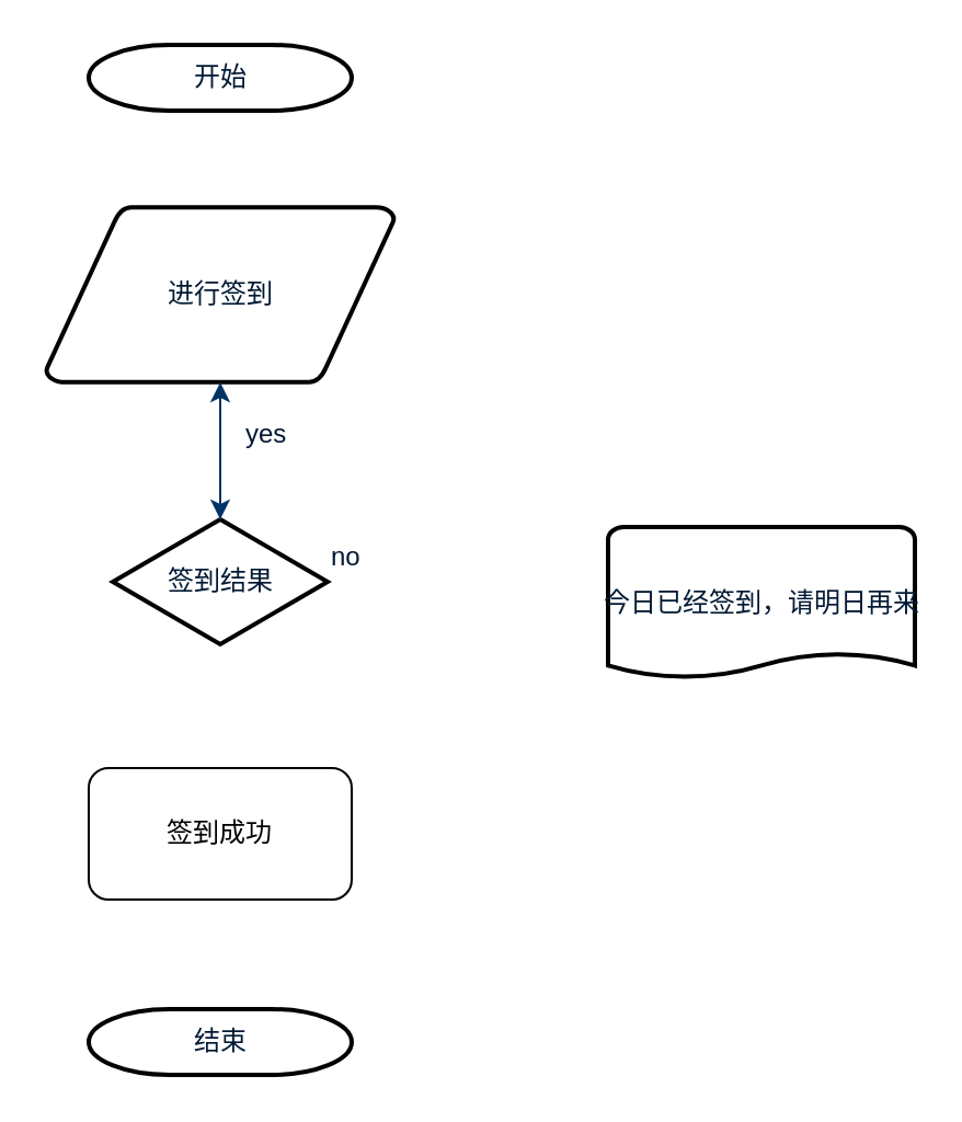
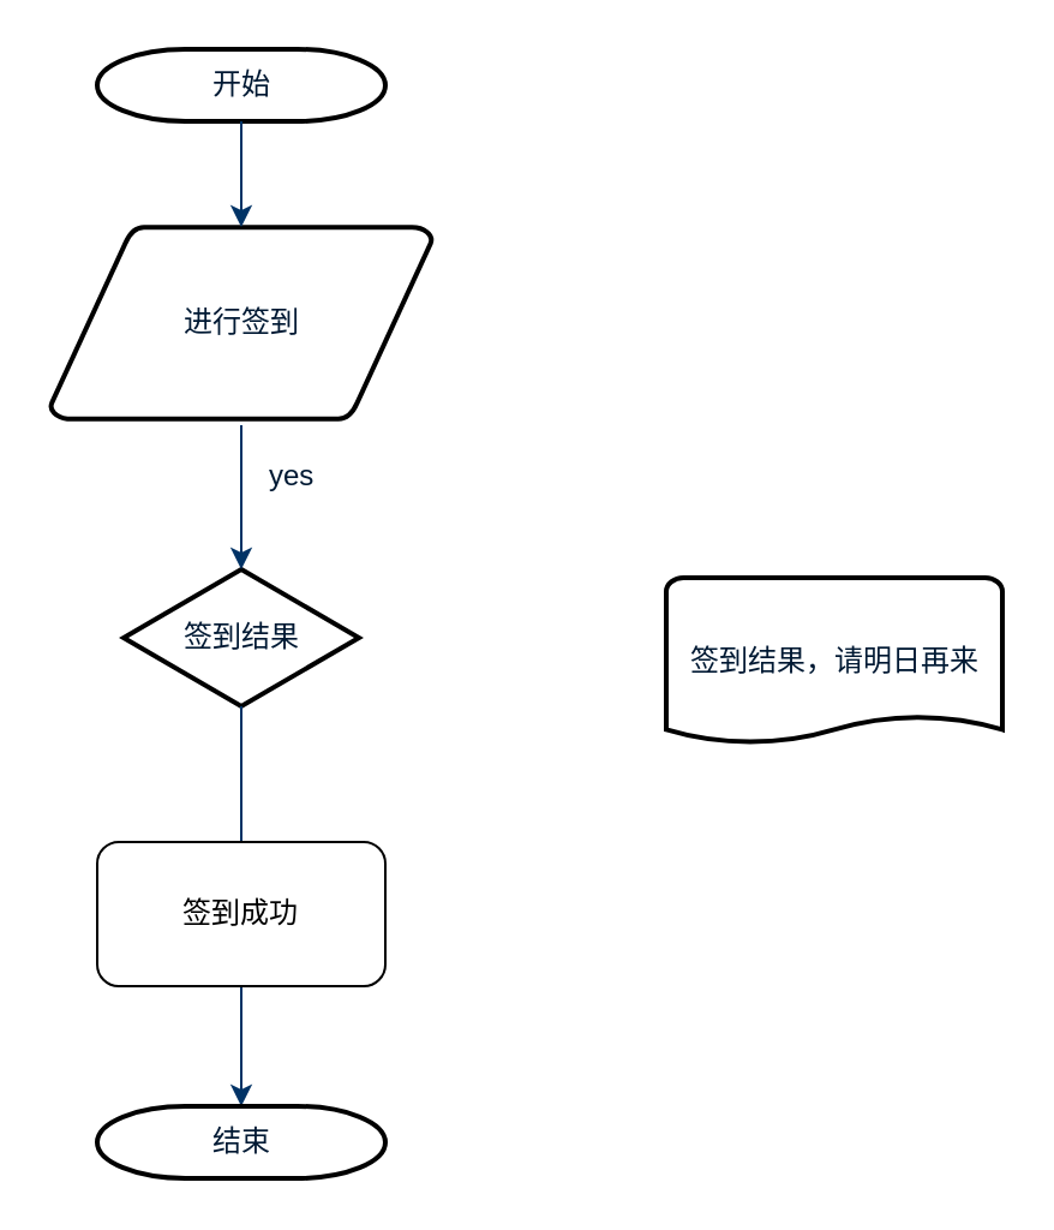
  <mxCell id="0" />
  <mxCell id="1" parent="0" />
  <mxCell id="2" value="开始" style="shape=mxgraph.flowchart.terminator;fillColor=#FFFFFF;strokeColor=#000000;strokeWidth=2;gradientColor=none;gradientDirection=north;fontColor=#001933;fontStyle=0;html=1;" parent="1" vertex="1"><mxGeometry x="40" y="20" width="120" height="30" as="geometry" /></mxCell>
  <mxCell id="3" value="进行签到" style="shape=mxgraph.flowchart.data;fillColor=#FFFFFF;strokeColor=#000000;strokeWidth=2;gradientColor=none;gradientDirection=north;fontColor=#001933;fontStyle=0;html=1;" parent="1" vertex="1"><mxGeometry x="20.5" y="94" width="159" height="80" as="geometry" /></mxCell>
  <mxCell id="4" value="签到结果" style="shape=mxgraph.flowchart.decision;fillColor=#FFFFFF;strokeColor=#000000;strokeWidth=2;gradientColor=none;gradientDirection=north;fontColor=#001933;fontStyle=0;html=1;" parent="1" vertex="1"><mxGeometry x="51" y="236.5" width="98" height="57" as="geometry" /></mxCell>
+ <mxCell id="5" style="fontColor=#001933;fontStyle=1;strokeColor=#003366;strokeWidth=1;html=1;" parent="1" source="2" target="3" edge="1"><mxGeometry relative="1" as="geometry" /></mxCell>
  <mxCell id="6" style="entryX=0.5;entryY=0;entryPerimeter=0;fontColor=#001933;fontStyle=1;strokeColor=#003366;strokeWidth=1;html=1;" parent="1" target="4" edge="1"><mxGeometry relative="1" as="geometry"><mxPoint x="100" y="176.5" as="sourcePoint" /></mxGeometry></mxCell>
  <mxCell id="7" value="yes" style="text;fontColor=#001933;fontStyle=0;html=1;strokeColor=none;gradientColor=none;fillColor=none;strokeWidth=2;" parent="1" vertex="1"><mxGeometry x="110" y="183.5" width="40" height="26" as="geometry" /></mxCell>
- <mxCell id="8" value="" style="edgeStyle=elbowEdgeStyle;elbow=horizontal;fontColor=#001933;fontStyle=1;strokeColor=#003366;strokeWidth=1;html=1;" parent="1" source="4" target="3" edge="1"><mxGeometry y="-113.5" width="100" height="100" as="geometry"><mxPoint y="-53.5" as="sourcePoint" x="-220" /><mxPoint x="100" y="356.5" as="targetPoint" /></mxGeometry></mxCell>
- <mxCell id="9" value="今日已经签到，请明日再来" style="shape=mxgraph.flowchart.document;fillColor=#FFFFFF;strokeColor=#000000;strokeWidth=2;gradientColor=none;gradientDirection=north;fontColor=#001933;fontStyle=0;html=1;" parent="1" vertex="1"><mxGeometry x="277" y="240" width="140" height="70" as="geometry" /></mxCell>
+ <mxCell id="8" value="" style="edgeStyle=elbowEdgeStyle;elbow=horizontal;fontColor=#001933;fontStyle=1;strokeColor=#003366;strokeWidth=1;html=1;entryX=0.5;entryY=0;entryDx=0;entryDy=0;entryPerimeter=0;" parent="1" source="4" target="10" edge="1"><mxGeometry y="-113.5" width="100" height="100" as="geometry"><mxPoint y="-53.5" as="sourcePoint" x="-220" /><mxPoint x="100" y="356.5" as="targetPoint" /></mxGeometry></mxCell>
+ <mxCell id="9" value="签到结果，请明日再来" style="shape=mxgraph.flowchart.document;fillColor=#FFFFFF;strokeColor=#000000;strokeWidth=2;gradientColor=none;gradientDirection=north;fontColor=#001933;fontStyle=0;html=1;" parent="1" vertex="1"><mxGeometry x="277" y="240" width="140" height="70" as="geometry" /></mxCell>
  <mxCell id="10" value="结束" style="shape=mxgraph.flowchart.terminator;fillColor=#FFFFFF;strokeColor=#000000;strokeWidth=2;gradientColor=none;gradientDirection=north;fontColor=#001933;fontStyle=0;html=1;" parent="1" vertex="1"><mxGeometry x="40" y="460" width="120" height="30" as="geometry" /></mxCell>
- <mxCell id="11" value="no" style="text;fontColor=#001933;fontStyle=0;html=1;strokeColor=none;gradientColor=none;fillColor=none;strokeWidth=2;" vertex="1" parent="1"><mxGeometry x="149" y="240" width="40" height="26" as="geometry" /></mxCell>
  <mxCell id="12" value="签到成功" style="whiteSpace=wrap;html=1;rounded=1;" vertex="1" parent="1"><mxGeometry x="40" y="350" width="120" height="60" as="geometry" /></mxCell>
